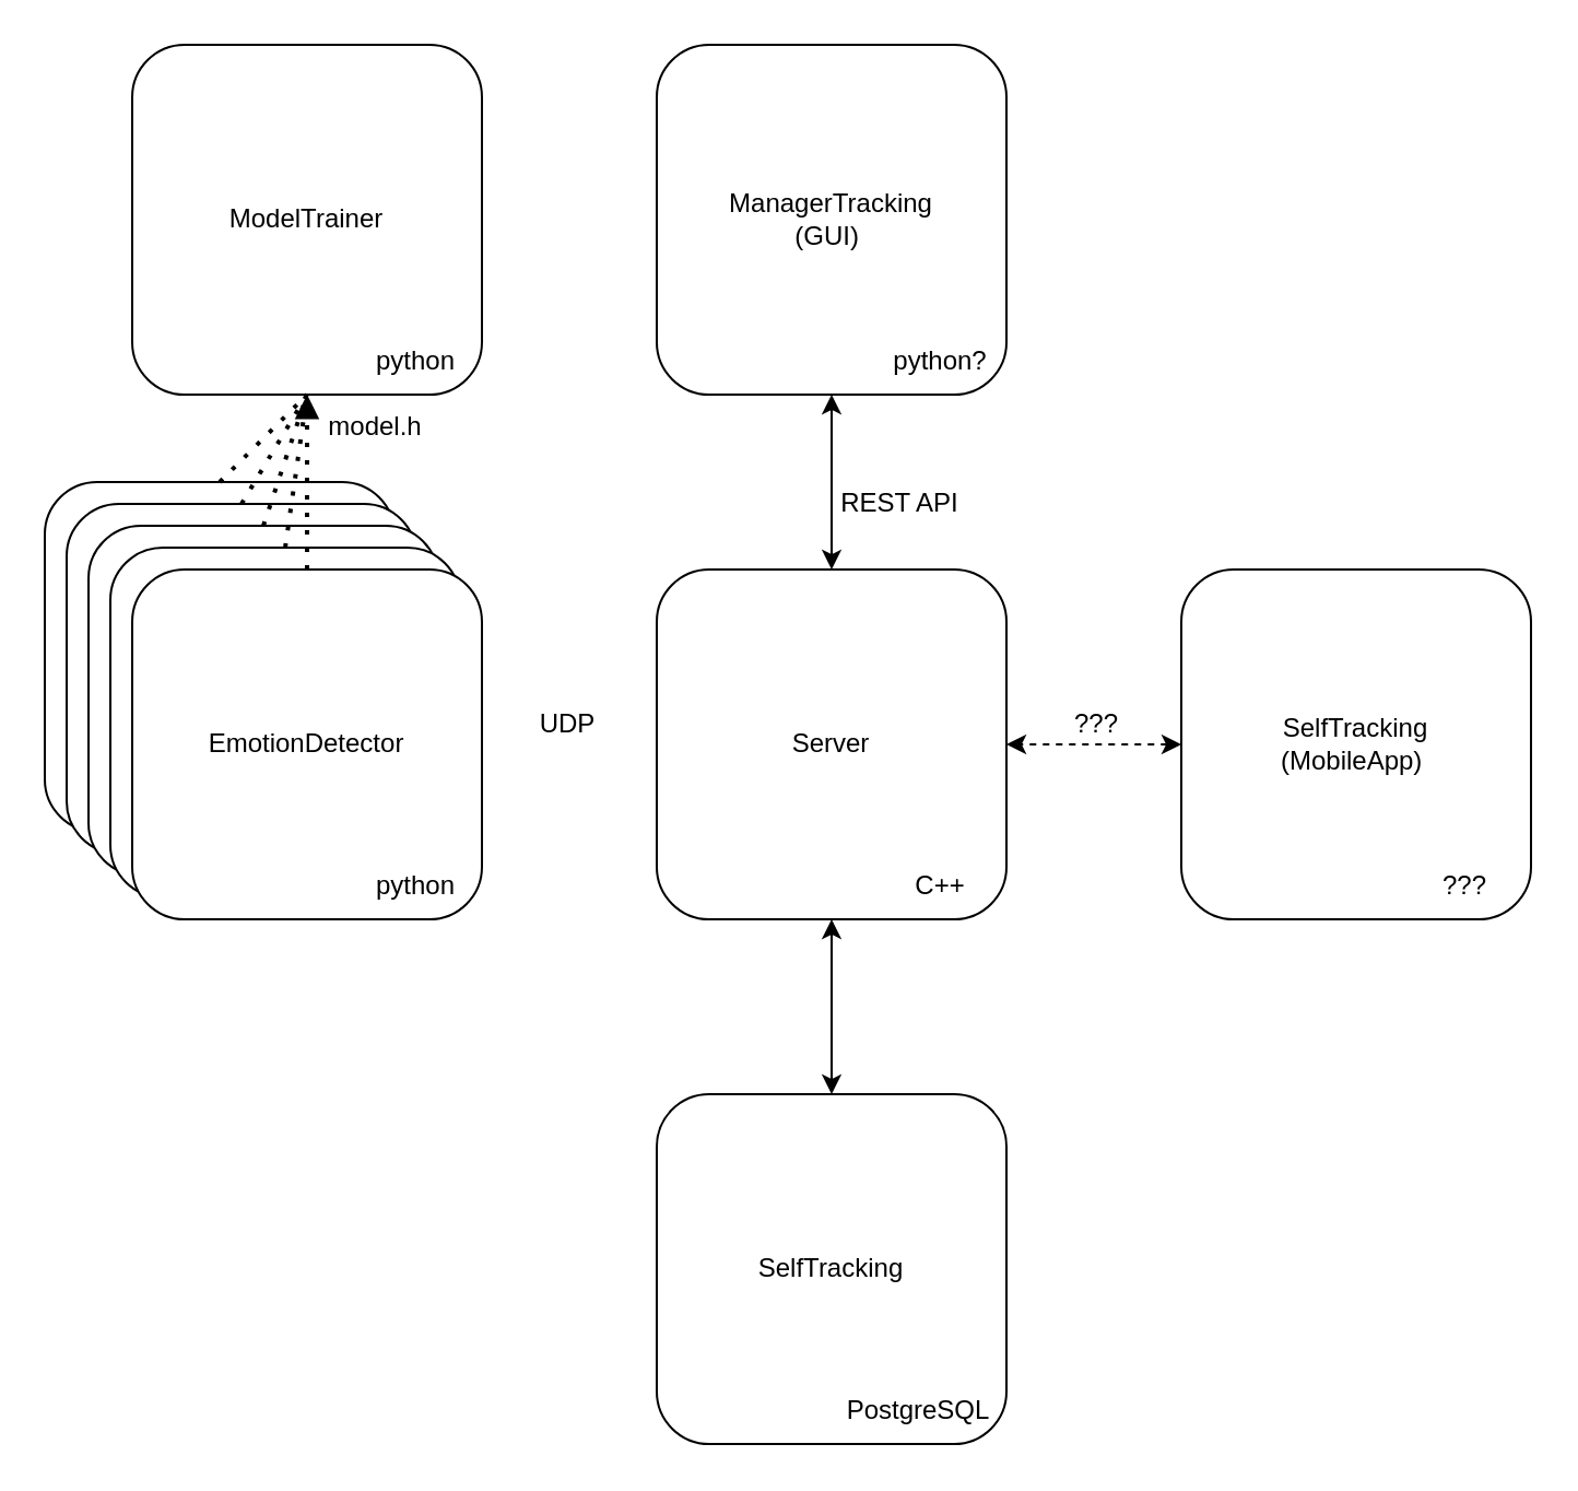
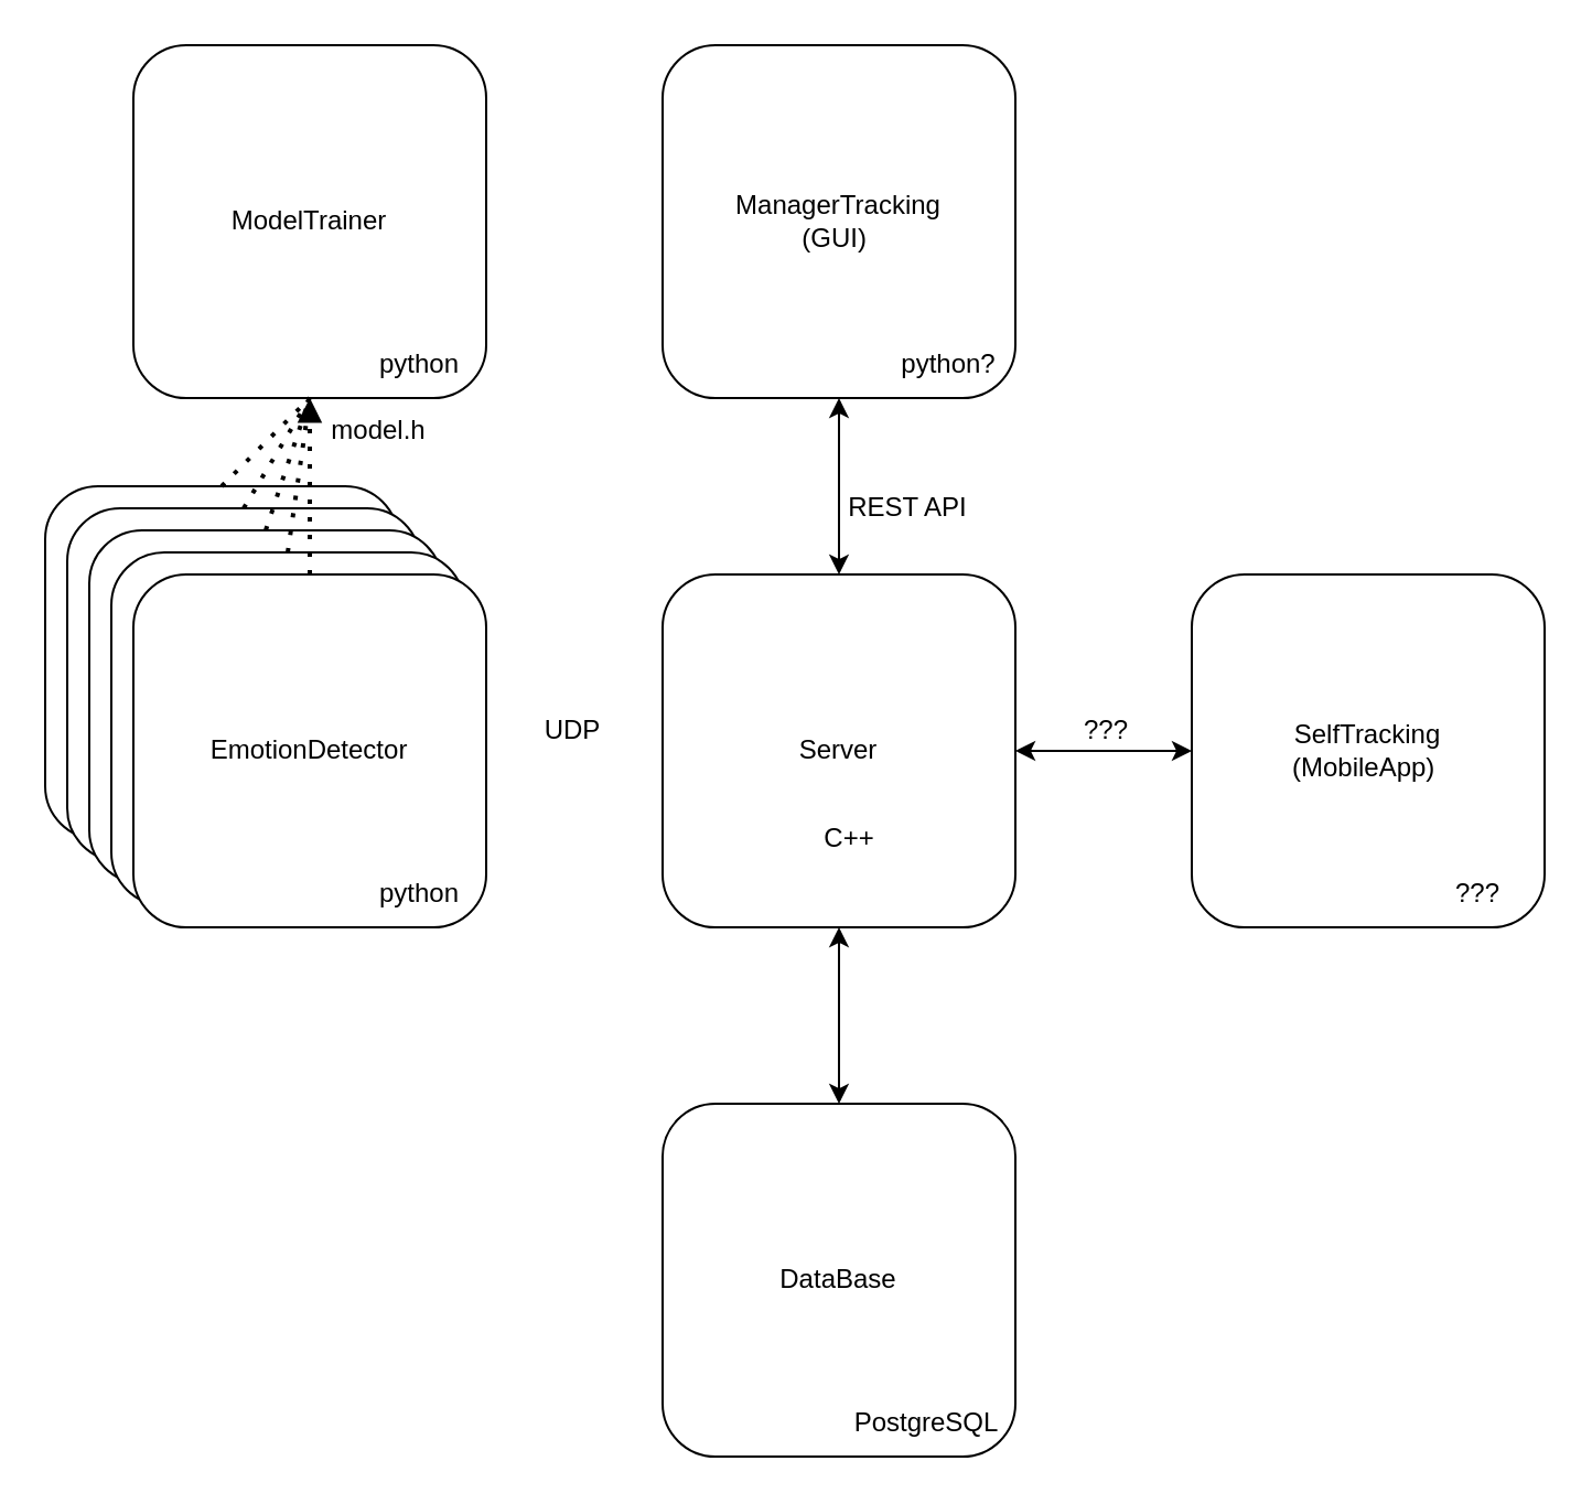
  <mxCell id="0" />
  <mxCell id="1" parent="0" />
  <mxCell id="2" value="Server" style="rounded=1;whiteSpace=wrap;html=1;" parent="1" vertex="1"><mxGeometry x="300" y="260" width="160" height="160" as="geometry" /></mxCell>
- <mxCell id="3" value="SelfTracking" style="rounded=1;whiteSpace=wrap;html=1;" parent="1" vertex="1"><mxGeometry x="300" y="500" width="160" height="160" as="geometry" /></mxCell>
+ <mxCell id="3" value="DataBase" style="rounded=1;whiteSpace=wrap;html=1;" parent="1" vertex="1"><mxGeometry x="300" y="500" width="160" height="160" as="geometry" /></mxCell>
  <mxCell id="4" value="ManagerTracking&lt;br&gt;(GUI)&amp;nbsp;" style="rounded=1;whiteSpace=wrap;html=1;" parent="1" vertex="1"><mxGeometry x="300" y="20" width="160" height="160" as="geometry" /></mxCell>
  <mxCell id="5" value="" style="endArrow=classic;startArrow=classic;html=1;rounded=0;entryX=0.5;entryY=0;entryDx=0;entryDy=0;exitX=0.5;exitY=1;exitDx=0;exitDy=0;" parent="1" source="2" target="3" edge="1"><mxGeometry width="50" height="50" relative="1" as="geometry"><mxPoint x="590" y="340" as="sourcePoint" /><mxPoint x="640" y="290" as="targetPoint" /></mxGeometry></mxCell>
  <mxCell id="6" value="" style="endArrow=classic;startArrow=classic;html=1;rounded=0;entryX=0.5;entryY=1;entryDx=0;entryDy=0;exitX=0.5;exitY=0;exitDx=0;exitDy=0;" parent="1" source="2" target="4" edge="1"><mxGeometry width="50" height="50" relative="1" as="geometry"><mxPoint x="435" y="210" as="sourcePoint" /><mxPoint x="485" y="160" as="targetPoint" /></mxGeometry></mxCell>
  <mxCell id="7" value="&lt;font style=&quot;font-size: 12px;&quot;&gt;REST API&lt;/font&gt;" style="edgeLabel;html=1;align=center;verticalAlign=middle;resizable=0;points=[];" parent="6" vertex="1" connectable="0"><mxGeometry x="0.45" y="-1" relative="1" as="geometry"><mxPoint x="29" y="27" as="offset" /></mxGeometry></mxCell>
  <mxCell id="8" value="Clien" style="rounded=1;whiteSpace=wrap;html=1;" parent="1" vertex="1"><mxGeometry x="20" y="220" width="160" height="160" as="geometry" /></mxCell>
  <mxCell id="9" value="Clien" style="rounded=1;whiteSpace=wrap;html=1;" parent="1" vertex="1"><mxGeometry x="30" y="230" width="160" height="160" as="geometry" /></mxCell>
  <mxCell id="10" value="Clien" style="rounded=1;whiteSpace=wrap;html=1;" parent="1" vertex="1"><mxGeometry x="40" y="240" width="160" height="160" as="geometry" /></mxCell>
  <mxCell id="11" value="Clien" style="rounded=1;whiteSpace=wrap;html=1;" parent="1" vertex="1"><mxGeometry x="50" y="250" width="160" height="160" as="geometry" /></mxCell>
  <mxCell id="12" value="EmotionDetector" style="rounded=1;whiteSpace=wrap;html=1;" parent="1" vertex="1"><mxGeometry x="60" y="260" width="160" height="160" as="geometry" /></mxCell>
  <mxCell id="13" value="ModelTrainer" style="rounded=1;whiteSpace=wrap;html=1;" parent="1" vertex="1"><mxGeometry x="60" y="20" width="160" height="160" as="geometry" /></mxCell>
  <mxCell id="14" value="" style="endArrow=block;dashed=1;html=1;dashPattern=1 3;strokeWidth=2;rounded=0;entryX=0.5;entryY=1;entryDx=0;entryDy=0;exitX=0.5;exitY=0;exitDx=0;exitDy=0;" parent="1" source="12" target="13" edge="1"><mxGeometry width="50" height="50" relative="1" as="geometry"><mxPoint x="240" y="200" as="sourcePoint" /><mxPoint x="290" y="150" as="targetPoint" /></mxGeometry></mxCell>
  <mxCell id="15" value="&lt;font style=&quot;font-size: 12px;&quot;&gt;model.h&lt;/font&gt;" style="edgeLabel;html=1;align=center;verticalAlign=middle;resizable=0;points=[];" parent="14" vertex="1" connectable="0"><mxGeometry x="0.613" relative="1" as="geometry"><mxPoint x="30" y="-1" as="offset" /></mxGeometry></mxCell>
  <mxCell id="16" value="" style="endArrow=none;dashed=1;html=1;dashPattern=1 3;strokeWidth=2;rounded=0;entryX=0.5;entryY=1;entryDx=0;entryDy=0;exitX=0.5;exitY=0;exitDx=0;exitDy=0;" parent="1" source="11" target="13" edge="1"><mxGeometry width="50" height="50" relative="1" as="geometry"><mxPoint x="60" y="180" as="sourcePoint" /><mxPoint x="110" y="130" as="targetPoint" /></mxGeometry></mxCell>
  <mxCell id="17" value="" style="endArrow=none;dashed=1;html=1;dashPattern=1 3;strokeWidth=2;rounded=0;entryX=0.5;entryY=1;entryDx=0;entryDy=0;exitX=0.5;exitY=0;exitDx=0;exitDy=0;" parent="1" source="10" target="13" edge="1"><mxGeometry width="50" height="50" relative="1" as="geometry"><mxPoint x="-10" y="240" as="sourcePoint" /><mxPoint x="0" y="90" as="targetPoint" /></mxGeometry></mxCell>
  <mxCell id="18" value="" style="endArrow=none;dashed=1;html=1;dashPattern=1 3;strokeWidth=2;rounded=0;exitX=0.5;exitY=0;exitDx=0;exitDy=0;entryX=0.5;entryY=1;entryDx=0;entryDy=0;" parent="1" source="9" target="13" edge="1"><mxGeometry width="50" height="50" relative="1" as="geometry"><mxPoint x="150" y="270" as="sourcePoint" /><mxPoint x="140" y="100" as="targetPoint" /></mxGeometry></mxCell>
  <mxCell id="19" value="" style="endArrow=none;dashed=1;html=1;dashPattern=1 3;strokeWidth=2;rounded=0;entryX=0.5;entryY=1;entryDx=0;entryDy=0;exitX=0.5;exitY=0;exitDx=0;exitDy=0;" parent="1" source="8" target="13" edge="1"><mxGeometry width="50" height="50" relative="1" as="geometry"><mxPoint x="160" y="280" as="sourcePoint" /><mxPoint x="170" y="130" as="targetPoint" /></mxGeometry></mxCell>
  <mxCell id="20" value="&lt;font style=&quot;font-size: 12px;&quot;&gt;UDP&lt;/font&gt;" style="edgeLabel;html=1;align=center;verticalAlign=middle;resizable=0;points=[];" parent="1" vertex="1" connectable="0"><mxGeometry x="280" y="330" as="geometry"><mxPoint x="-22" as="offset" /></mxGeometry></mxCell>
  <mxCell id="21" value="python" style="text;html=1;strokeColor=none;fillColor=none;align=center;verticalAlign=middle;whiteSpace=wrap;rounded=0;" parent="1" vertex="1"><mxGeometry x="160" y="390" width="60" height="30" as="geometry" /></mxCell>
  <mxCell id="22" value="python" style="text;html=1;strokeColor=none;fillColor=none;align=center;verticalAlign=middle;whiteSpace=wrap;rounded=0;" parent="1" vertex="1"><mxGeometry x="160" y="150" width="60" height="30" as="geometry" /></mxCell>
- <mxCell id="23" value="C++" style="text;html=1;strokeColor=none;fillColor=none;align=center;verticalAlign=middle;whiteSpace=wrap;rounded=0;" parent="1" vertex="1"><mxGeometry x="400" y="390" width="60" height="30" as="geometry" /></mxCell>
+ <mxCell id="23" value="C++" style="text;html=1;strokeColor=none;fillColor=none;align=center;verticalAlign=middle;whiteSpace=wrap;rounded=0;" parent="1" vertex="1"><mxGeometry x="355" y="365" width="60" height="30" as="geometry" /></mxCell>
  <mxCell id="24" value="PostgreSQL" style="text;html=1;strokeColor=none;fillColor=none;align=center;verticalAlign=middle;whiteSpace=wrap;rounded=0;" parent="1" vertex="1"><mxGeometry x="390" y="630" width="60" height="30" as="geometry" /></mxCell>
  <mxCell id="25" value="python?" style="text;html=1;strokeColor=none;fillColor=none;align=center;verticalAlign=middle;whiteSpace=wrap;rounded=0;" parent="1" vertex="1"><mxGeometry x="400" y="150" width="60" height="30" as="geometry" /></mxCell>
  <mxCell id="26" value="SelfTracking&lt;br&gt;(MobileApp)&amp;nbsp;" style="rounded=1;whiteSpace=wrap;html=1;" parent="1" vertex="1"><mxGeometry x="540" y="260" width="160" height="160" as="geometry" /></mxCell>
- <mxCell id="27" value="" style="endArrow=classic;startArrow=classic;html=1;rounded=0;entryX=1;entryY=0.5;entryDx=0;entryDy=0;exitX=0;exitY=0.5;exitDx=0;exitDy=0;dashed=1;" parent="1" source="26" target="2" edge="1"><mxGeometry width="50" height="50" relative="1" as="geometry"><mxPoint x="570" y="280" as="sourcePoint" /><mxPoint x="570" y="160" as="targetPoint" /></mxGeometry></mxCell>
+ <mxCell id="27" value="" style="endArrow=classic;startArrow=classic;html=1;rounded=0;entryX=1;entryY=0.5;entryDx=0;entryDy=0;exitX=0;exitY=0.5;exitDx=0;exitDy=0;" parent="1" source="26" target="2" edge="1"><mxGeometry width="50" height="50" relative="1" as="geometry"><mxPoint x="570" y="280" as="sourcePoint" /><mxPoint x="570" y="160" as="targetPoint" /></mxGeometry></mxCell>
  <mxCell id="28" value="&lt;font style=&quot;font-size: 12px;&quot;&gt;???&lt;/font&gt;" style="edgeLabel;html=1;align=center;verticalAlign=middle;resizable=0;points=[];" parent="27" vertex="1" connectable="0"><mxGeometry x="0.45" y="-1" relative="1" as="geometry"><mxPoint x="18" y="-9" as="offset" /></mxGeometry></mxCell>
  <mxCell id="29" value="???" style="text;html=1;strokeColor=none;fillColor=none;align=center;verticalAlign=middle;whiteSpace=wrap;rounded=0;" parent="1" vertex="1"><mxGeometry x="640" y="390" width="60" height="30" as="geometry" /></mxCell>
